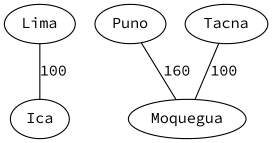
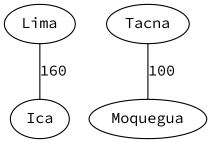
  graph {
    fontname="Source Code Pro"
    node [fontname="Source Code Pro"]
    edge [fontname="Source Code Pro"]
    Lima
    Ica
-   Puno
    Moquegua
    Tacna
-   Lima -- Ica [label=100]
-   Puno -- Moquegua [label=160]
+   Lima -- Ica [label=160]
    Tacna -- Moquegua [label=100]
  }
